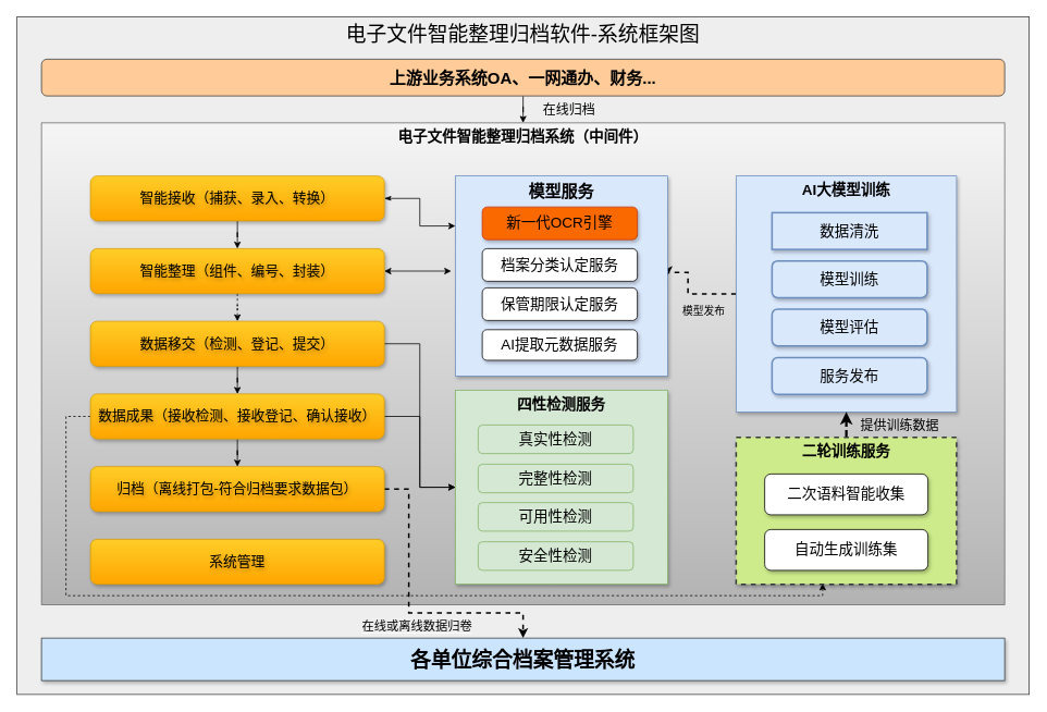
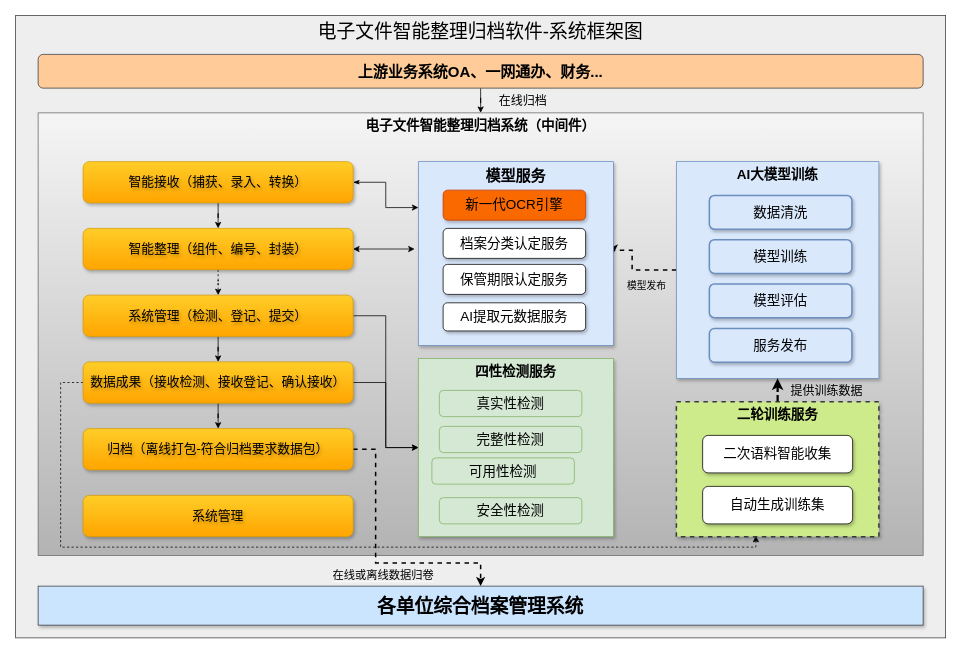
  <mxCell id="0" />
  <mxCell id="1" parent="0" />
  <mxCell id="2" value="电子文件智能整理归档软件-系统框架图" style="rounded=0;whiteSpace=wrap;html=1;fillColor=#eeeeee;strokeColor=#36393d;verticalAlign=top;fontSize=25;fontFamily=Helvetica;textShadow=0;" parent="1" vertex="1"><mxGeometry x="20" y="20" width="1240" height="830" as="geometry" /></mxCell>
  <mxCell id="3" style="edgeStyle=orthogonalEdgeStyle;rounded=0;orthogonalLoop=1;jettySize=auto;html=1;entryX=0.5;entryY=0;entryDx=0;entryDy=0;fontSize=18;" parent="1" source="5" target="6" edge="1"><mxGeometry relative="1" as="geometry" /></mxCell>
  <mxCell id="4" value="&lt;font style=&quot;font-size: 16px;&quot;&gt;在线归档&lt;/font&gt;" style="edgeLabel;html=1;align=center;verticalAlign=middle;resizable=0;points=[];labelBackgroundColor=none;" parent="3" vertex="1" connectable="0"><mxGeometry x="0.238" y="8" relative="1" as="geometry"><mxPoint x="47" y="1" as="offset" /></mxGeometry></mxCell>
  <mxCell id="5" value="上游业务系统OA、一网通办、财务..." style="rounded=1;whiteSpace=wrap;html=1;fontSize=20;fillColor=#ffcc99;strokeColor=#36393d;fontStyle=1" parent="1" vertex="1"><mxGeometry x="50" y="72" width="1180" height="45" as="geometry" /></mxCell>
  <mxCell id="6" value="电子文件智能整理归档系统（中间件）" style="rounded=0;whiteSpace=wrap;html=1;verticalAlign=top;fontSize=18;fillColor=#f5f5f5;gradientColor=#b3b3b3;strokeColor=#666666;fontStyle=1;align=center;" parent="1" vertex="1"><mxGeometry x="50" y="150" width="1180" height="590" as="geometry" /></mxCell>
  <mxCell id="7" style="edgeStyle=orthogonalEdgeStyle;rounded=0;orthogonalLoop=1;jettySize=auto;html=1;entryX=0;entryY=0.25;entryDx=0;entryDy=0;startArrow=classicThin;startFill=1;" parent="1" source="9" target="35" edge="1"><mxGeometry relative="1" as="geometry" /></mxCell>
  <mxCell id="8" style="edgeStyle=orthogonalEdgeStyle;rounded=0;orthogonalLoop=1;jettySize=auto;html=1;entryX=0.5;entryY=0;entryDx=0;entryDy=0;" parent="1" source="9" target="12" edge="1"><mxGeometry relative="1" as="geometry" /></mxCell>
  <mxCell id="9" value="智能接收（捕获、录入、转换）" style="rounded=1;whiteSpace=wrap;html=1;fontSize=17;fillColor=#ffcd28;gradientColor=#ffa500;strokeColor=#d79b00;fontStyle=0;fontFamily=Verdana;shadow=1;textShadow=1;" parent="1" vertex="1"><mxGeometry x="110" y="215" width="360" height="55" as="geometry" /></mxCell>
  <mxCell id="10" style="edgeStyle=orthogonalEdgeStyle;rounded=0;orthogonalLoop=1;jettySize=auto;html=1;entryX=0;entryY=0.5;entryDx=0;entryDy=0;startArrow=classic;startFill=1;endArrow=classic;endFill=1;exitX=1;exitY=0.5;exitDx=0;exitDy=0;" parent="1" source="12" edge="1"><mxGeometry relative="1" as="geometry"><mxPoint x="489" y="330.484" as="sourcePoint" /><mxPoint x="552" y="331.5" as="targetPoint" /></mxGeometry></mxCell>
  <mxCell id="11" value="" style="edgeStyle=orthogonalEdgeStyle;rounded=0;orthogonalLoop=1;jettySize=auto;html=1;dashed=1;" parent="1" source="12" target="15" edge="1"><mxGeometry relative="1" as="geometry" /></mxCell>
  <mxCell id="12" value="智能整理（组件、编号、封装）" style="rounded=1;whiteSpace=wrap;html=1;fontSize=17;fillColor=#ffcd28;gradientColor=#ffa500;strokeColor=#d79b00;fontStyle=0;fontFamily=Verdana;shadow=1;textShadow=1;" parent="1" vertex="1"><mxGeometry x="110" y="304" width="360" height="55" as="geometry" /></mxCell>
  <mxCell id="13" style="edgeStyle=orthogonalEdgeStyle;rounded=0;orthogonalLoop=1;jettySize=auto;html=1;entryX=0;entryY=0.5;entryDx=0;entryDy=0;" parent="1" source="15" target="41" edge="1"><mxGeometry relative="1" as="geometry" /></mxCell>
  <mxCell id="14" value="" style="edgeStyle=orthogonalEdgeStyle;rounded=0;orthogonalLoop=1;jettySize=auto;html=1;" parent="1" source="15" target="19" edge="1"><mxGeometry relative="1" as="geometry" /></mxCell>
- <mxCell id="15" value="数据移交（检测、登记、提交）" style="rounded=1;whiteSpace=wrap;html=1;fontSize=17;fillColor=#ffcd28;gradientColor=#ffa500;strokeColor=#d79b00;fontStyle=0;fontFamily=Verdana;shadow=1;textShadow=1;" parent="1" vertex="1"><mxGeometry x="110" y="393" width="360" height="55" as="geometry" /></mxCell>
+ <mxCell id="15" value="系统管理（检测、登记、提交）" style="rounded=1;whiteSpace=wrap;html=1;fontSize=17;fillColor=#ffcd28;gradientColor=#ffa500;strokeColor=#d79b00;fontStyle=0;fontFamily=Verdana;shadow=1;textShadow=1;" parent="1" vertex="1"><mxGeometry x="110" y="393" width="360" height="55" as="geometry" /></mxCell>
  <mxCell id="16" style="edgeStyle=orthogonalEdgeStyle;rounded=0;orthogonalLoop=1;jettySize=auto;html=1;entryX=0;entryY=0.5;entryDx=0;entryDy=0;" parent="1" source="19" target="41" edge="1"><mxGeometry relative="1" as="geometry" /></mxCell>
  <mxCell id="17" value="" style="edgeStyle=orthogonalEdgeStyle;rounded=0;orthogonalLoop=1;jettySize=auto;html=1;" parent="1" source="19" target="22" edge="1"><mxGeometry relative="1" as="geometry" /></mxCell>
  <mxCell id="18" style="edgeStyle=orthogonalEdgeStyle;rounded=0;orthogonalLoop=1;jettySize=auto;html=1;entryX=0.5;entryY=1;entryDx=0;entryDy=0;exitX=0;exitY=0.5;exitDx=0;exitDy=0;dashed=1;" parent="1" source="19" edge="1"><mxGeometry relative="1" as="geometry"><mxPoint x="489" y="508.467" as="sourcePoint" /><mxPoint x="1007" y="714" as="targetPoint" /><Array as="points"><mxPoint x="80" y="509" /><mxPoint x="80" y="729" /><mxPoint x="1007" y="729" /></Array></mxGeometry></mxCell>
  <mxCell id="19" value="数据成果（接收检测、接收登记、确认接收）" style="rounded=1;whiteSpace=wrap;html=1;fontSize=17;fillColor=#ffcd28;gradientColor=#ffa500;strokeColor=#d79b00;fontStyle=0;fontFamily=Verdana;shadow=1;textShadow=1;" parent="1" vertex="1"><mxGeometry x="110" y="482" width="360" height="55" as="geometry" /></mxCell>
  <mxCell id="20" style="edgeStyle=orthogonalEdgeStyle;rounded=0;orthogonalLoop=1;jettySize=auto;html=1;entryX=0.5;entryY=0;entryDx=0;entryDy=0;dashed=1;strokeWidth=2;" parent="1" source="22" target="23" edge="1"><mxGeometry relative="1" as="geometry"><Array as="points"><mxPoint x="500" y="598" /><mxPoint x="500" y="750" /><mxPoint x="640" y="750" /></Array></mxGeometry></mxCell>
  <mxCell id="21" value="&lt;span style=&quot;background-color: rgb(236, 236, 236);&quot;&gt;在线或离线数据归卷&lt;/span&gt;" style="edgeLabel;html=1;align=center;verticalAlign=middle;resizable=0;points=[];fontSize=15;" parent="20" vertex="1" connectable="0"><mxGeometry x="0.084" y="1" relative="1" as="geometry"><mxPoint y="16" as="offset" /></mxGeometry></mxCell>
  <mxCell id="22" value="归档（离线打包-符合归档要求数据包）" style="rounded=1;whiteSpace=wrap;html=1;fontSize=17;fillColor=#ffcd28;gradientColor=#ffa500;strokeColor=#d79b00;fontStyle=0;fontFamily=Verdana;shadow=1;textShadow=1;" parent="1" vertex="1"><mxGeometry x="110" y="571" width="360" height="55" as="geometry" /></mxCell>
  <mxCell id="23" value="各单位综合档案管理系统" style="rounded=0;whiteSpace=wrap;html=1;fontSize=25;fillColor=#cce5ff;strokeColor=#36393d;fontStyle=1;shadow=1;" parent="1" vertex="1"><mxGeometry x="50" y="781" width="1180" height="52" as="geometry" /></mxCell>
  <mxCell id="24" style="edgeStyle=orthogonalEdgeStyle;rounded=0;orthogonalLoop=1;jettySize=auto;html=1;exitX=0;exitY=0.5;exitDx=0;exitDy=0;entryX=1;entryY=0.5;entryDx=0;entryDy=0;dashed=1;strokeWidth=2;strokeColor=#000000;" parent="1" source="26" target="35" edge="1"><mxGeometry relative="1" as="geometry"><Array as="points"><mxPoint x="842" y="359" /><mxPoint x="842" y="333" /></Array></mxGeometry></mxCell>
  <mxCell id="25" value="模型发布" style="edgeLabel;html=1;align=center;verticalAlign=middle;resizable=0;points=[];fontSize=13;labelBackgroundColor=none;" parent="24" vertex="1" connectable="0"><mxGeometry x="0.075" y="3" relative="1" as="geometry"><mxPoint x="21" y="23" as="offset" /></mxGeometry></mxCell>
  <mxCell id="26" value="AI大模型训练" style="rounded=0;whiteSpace=wrap;html=1;verticalAlign=top;fontSize=18;shadow=1;fillColor=#dae8fc;strokeColor=#6c8ebf;fontStyle=1" parent="1" vertex="1"><mxGeometry x="901" y="215" width="270" height="289" as="geometry" /></mxCell>
- <mxCell id="27" value="数据清洗" style="whiteSpace=wrap;html=1;fontSize=18;shadow=1;fillColor=#dae8fc;strokeColor=#6c8ebf;textShadow=0;fontStyle=0;strokeWidth=2;rounded=0;" parent="1" vertex="1"><mxGeometry x="945" y="260" width="190" height="45" as="geometry" /></mxCell>
+ <mxCell id="27" value="数据清洗" style="rounded=1;whiteSpace=wrap;html=1;fontSize=18;shadow=1;fillColor=#dae8fc;strokeColor=#6c8ebf;textShadow=0;fontStyle=0;strokeWidth=2;" parent="1" vertex="1"><mxGeometry x="945" y="260" width="190" height="45" as="geometry" /></mxCell>
  <mxCell id="28" style="edgeStyle=orthogonalEdgeStyle;rounded=0;orthogonalLoop=1;jettySize=auto;html=1;entryX=0.5;entryY=1;entryDx=0;entryDy=0;dashed=1;strokeWidth=3;" parent="1" source="30" target="26" edge="1"><mxGeometry relative="1" as="geometry" /></mxCell>
  <mxCell id="29" value="提供训练数据" style="edgeLabel;html=1;align=center;verticalAlign=middle;resizable=0;points=[];labelBackgroundColor=none;fontSize=16;" parent="28" vertex="1" connectable="0"><mxGeometry x="-0.43" y="-3" relative="1" as="geometry"><mxPoint x="61" y="-2" as="offset" /></mxGeometry></mxCell>
  <mxCell id="30" value="二轮训练服务" style="rounded=0;whiteSpace=wrap;html=1;verticalAlign=top;fontSize=18;shadow=1;fillColor=#cdeb8b;strokeColor=#36393d;fontStyle=1;dashed=1;strokeWidth=2;" parent="1" vertex="1"><mxGeometry x="901" y="535" width="270" height="180" as="geometry" /></mxCell>
  <mxCell id="31" value="系统管理" style="rounded=1;whiteSpace=wrap;html=1;fontSize=17;fillColor=#ffcd28;gradientColor=#ffa500;strokeColor=#d79b00;fontStyle=0;fontFamily=Verdana;shadow=1;textShadow=1;" parent="1" vertex="1"><mxGeometry x="110" y="660" width="360" height="55" as="geometry" /></mxCell>
  <mxCell id="32" value="模型训练" style="rounded=1;whiteSpace=wrap;html=1;fontSize=18;shadow=1;fillColor=#dae8fc;strokeColor=#6c8ebf;textShadow=0;fontStyle=0;strokeWidth=2;" parent="1" vertex="1"><mxGeometry x="945" y="319" width="190" height="45" as="geometry" /></mxCell>
  <mxCell id="33" value="模型评估" style="rounded=1;whiteSpace=wrap;html=1;fontSize=18;shadow=1;fillColor=#dae8fc;strokeColor=#6c8ebf;textShadow=0;fontStyle=0;strokeWidth=2;" parent="1" vertex="1"><mxGeometry x="945" y="378" width="190" height="45" as="geometry" /></mxCell>
  <mxCell id="34" value="服务发布" style="rounded=1;whiteSpace=wrap;html=1;fontSize=18;shadow=1;fillColor=#dae8fc;strokeColor=#6c8ebf;textShadow=0;fontStyle=0;strokeWidth=2;" parent="1" vertex="1"><mxGeometry x="945" y="437.5" width="190" height="45" as="geometry" /></mxCell>
  <mxCell id="35" value="模型服务" style="rounded=0;whiteSpace=wrap;html=1;verticalAlign=top;fontSize=20;shadow=1;fillColor=#dae8fc;strokeColor=#6c8ebf;fontStyle=1" parent="1" vertex="1"><mxGeometry x="557" y="215" width="260" height="245" as="geometry" /></mxCell>
  <mxCell id="36" value="档案分类认定服务" style="rounded=1;whiteSpace=wrap;html=1;fontSize=18;glass=0;shadow=1;" parent="1" vertex="1"><mxGeometry x="590" y="304" width="190" height="40" as="geometry" /></mxCell>
  <mxCell id="37" value="保管期限认定服务" style="rounded=1;whiteSpace=wrap;html=1;fontSize=18;glass=0;shadow=1;" parent="1" vertex="1"><mxGeometry x="590" y="352" width="190" height="40" as="geometry" /></mxCell>
  <mxCell id="38" value="AI提取元数据服务" style="rounded=1;whiteSpace=wrap;html=1;fontSize=18;glass=0;shadow=1;" parent="1" vertex="1"><mxGeometry x="590" y="403.25" width="190" height="37.5" as="geometry" /></mxCell>
  <mxCell id="39" value="二次语料智能收集" style="rounded=1;whiteSpace=wrap;html=1;fontSize=18;shadow=1;" parent="1" vertex="1"><mxGeometry x="936" y="580" width="200" height="50" as="geometry" /></mxCell>
  <mxCell id="40" value="自动生成训练集" style="rounded=1;whiteSpace=wrap;html=1;fontSize=18;shadow=1;" parent="1" vertex="1"><mxGeometry x="936" y="648" width="200" height="50" as="geometry" /></mxCell>
  <mxCell id="41" value="四性检测服务" style="rounded=0;whiteSpace=wrap;html=1;verticalAlign=top;fontSize=18;shadow=1;fillColor=#d5e8d4;strokeColor=#82b366;fontStyle=1" parent="1" vertex="1"><mxGeometry x="557" y="477.5" width="260" height="237.5" as="geometry" /></mxCell>
  <mxCell id="42" value="真实性检测" style="rounded=1;whiteSpace=wrap;html=1;fontSize=18;fillColor=#d5e8d4;strokeColor=#82b366;" parent="1" vertex="1"><mxGeometry x="585" y="520" width="190" height="35" as="geometry" /></mxCell>
  <mxCell id="43" value="完整性检测" style="rounded=1;whiteSpace=wrap;html=1;fontSize=18;fillColor=#d5e8d4;strokeColor=#82b366;" parent="1" vertex="1"><mxGeometry x="585" y="568" width="190" height="35" as="geometry" /></mxCell>
- <mxCell id="44" value="可用性检测" style="rounded=1;whiteSpace=wrap;html=1;fontSize=18;fillColor=#d5e8d4;strokeColor=#82b366;" parent="1" vertex="1"><mxGeometry x="585" y="615" width="190" height="35" as="geometry" /></mxCell>
+ <mxCell id="44" value="可用性检测" style="rounded=1;whiteSpace=wrap;html=1;fontSize=18;fillColor=#d5e8d4;strokeColor=#82b366;" parent="1" vertex="1"><mxGeometry x="575" y="610" width="190" height="35" as="geometry" /></mxCell>
  <mxCell id="45" value="安全性检测" style="rounded=1;whiteSpace=wrap;html=1;fontSize=18;fillColor=#d5e8d4;strokeColor=#82b366;" parent="1" vertex="1"><mxGeometry x="585" y="663" width="190" height="35" as="geometry" /></mxCell>
  <mxCell id="46" value="新一代OCR引擎" style="rounded=1;whiteSpace=wrap;html=1;fontSize=18;glass=0;shadow=1;fillColor=#fa6800;fontColor=#000000;strokeColor=#C73500;" parent="1" vertex="1"><mxGeometry x="590" y="253" width="190" height="40" as="geometry" /></mxCell>
